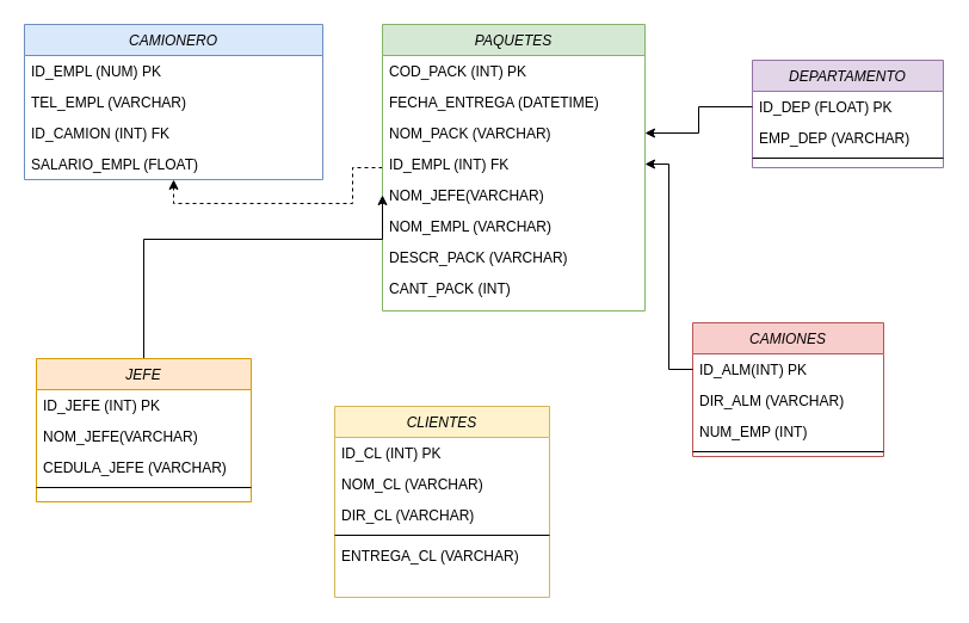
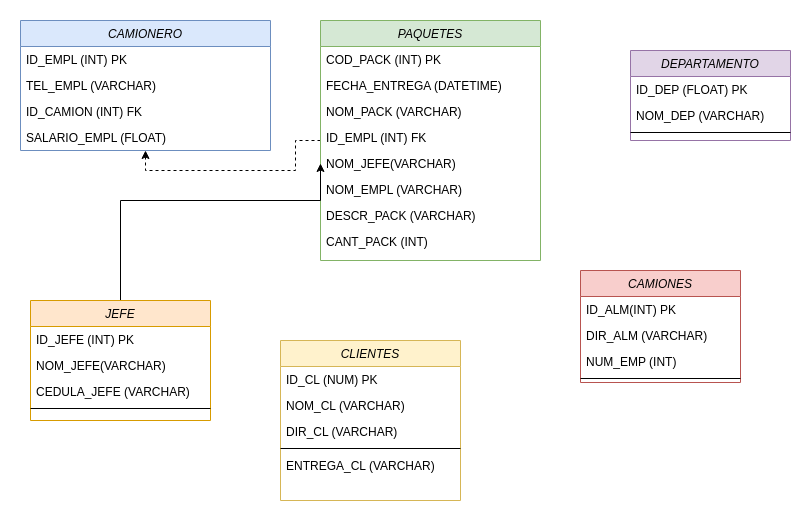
  <mxCell id="0" />
  <mxCell id="1" parent="0" />
  <mxCell id="2" value="DEPARTAMENTO" style="swimlane;fontStyle=2;align=center;verticalAlign=top;childLayout=stackLayout;horizontal=1;startSize=26;horizontalStack=0;resizeParent=1;resizeLast=0;collapsible=1;marginBottom=0;rounded=0;shadow=0;strokeWidth=1;fillColor=#e1d5e7;strokeColor=#9673a6;" parent="1" vertex="1"><mxGeometry x="630" y="50" width="160" height="90" as="geometry"><mxRectangle x="230" y="140" width="160" height="26" as="alternateBounds" /></mxGeometry></mxCell>
  <mxCell id="3" value="ID_DEP (FLOAT) PK" style="text;align=left;verticalAlign=top;spacingLeft=4;spacingRight=4;overflow=hidden;rotatable=0;points=[[0,0.5],[1,0.5]];portConstraint=eastwest;" parent="2" vertex="1"><mxGeometry y="26" width="160" height="26" as="geometry" /></mxCell>
- <mxCell id="4" value="EMP_DEP (VARCHAR)" style="text;align=left;verticalAlign=top;spacingLeft=4;spacingRight=4;overflow=hidden;rotatable=0;points=[[0,0.5],[1,0.5]];portConstraint=eastwest;rounded=0;shadow=0;html=0;" parent="2" vertex="1"><mxGeometry y="52" width="160" height="26" as="geometry" /></mxCell>
+ <mxCell id="4" value="NOM_DEP (VARCHAR)" style="text;align=left;verticalAlign=top;spacingLeft=4;spacingRight=4;overflow=hidden;rotatable=0;points=[[0,0.5],[1,0.5]];portConstraint=eastwest;rounded=0;shadow=0;html=0;" parent="2" vertex="1"><mxGeometry y="52" width="160" height="26" as="geometry" /></mxCell>
  <mxCell id="5" value="" style="line;html=1;strokeWidth=1;align=left;verticalAlign=middle;spacingTop=-1;spacingLeft=3;spacingRight=3;rotatable=0;labelPosition=right;points=[];portConstraint=eastwest;" parent="2" vertex="1"><mxGeometry y="78" width="160" height="8" as="geometry" /></mxCell>
  <mxCell id="6" value="CLIENTES" style="swimlane;fontStyle=2;align=center;verticalAlign=top;childLayout=stackLayout;horizontal=1;startSize=26;horizontalStack=0;resizeParent=1;resizeLast=0;collapsible=1;marginBottom=0;rounded=0;shadow=0;strokeWidth=1;fillColor=#fff2cc;strokeColor=#d6b656;" parent="1" vertex="1"><mxGeometry x="280" y="340" width="180" height="160" as="geometry"><mxRectangle x="230" y="140" width="160" height="26" as="alternateBounds" /></mxGeometry></mxCell>
- <mxCell id="7" value="ID_CL (INT) PK " style="text;align=left;verticalAlign=top;spacingLeft=4;spacingRight=4;overflow=hidden;rotatable=0;points=[[0,0.5],[1,0.5]];portConstraint=eastwest;" parent="6" vertex="1"><mxGeometry y="26" width="180" height="26" as="geometry" /></mxCell>
+ <mxCell id="7" value="ID_CL (NUM) PK " style="text;align=left;verticalAlign=top;spacingLeft=4;spacingRight=4;overflow=hidden;rotatable=0;points=[[0,0.5],[1,0.5]];portConstraint=eastwest;" parent="6" vertex="1"><mxGeometry y="26" width="180" height="26" as="geometry" /></mxCell>
  <mxCell id="8" value="NOM_CL (VARCHAR)" style="text;align=left;verticalAlign=top;spacingLeft=4;spacingRight=4;overflow=hidden;rotatable=0;points=[[0,0.5],[1,0.5]];portConstraint=eastwest;rounded=0;shadow=0;html=0;" parent="6" vertex="1"><mxGeometry y="52" width="180" height="26" as="geometry" /></mxCell>
  <mxCell id="9" value="DIR_CL (VARCHAR)" style="text;align=left;verticalAlign=top;spacingLeft=4;spacingRight=4;overflow=hidden;rotatable=0;points=[[0,0.5],[1,0.5]];portConstraint=eastwest;rounded=0;shadow=0;html=0;" parent="6" vertex="1"><mxGeometry y="78" width="180" height="26" as="geometry" /></mxCell>
  <mxCell id="10" value="" style="line;html=1;strokeWidth=1;align=left;verticalAlign=middle;spacingTop=-1;spacingLeft=3;spacingRight=3;rotatable=0;labelPosition=right;points=[];portConstraint=eastwest;" parent="6" vertex="1"><mxGeometry y="104" width="180" height="8" as="geometry" /></mxCell>
  <mxCell id="11" value="ENTREGA_CL (VARCHAR)" style="text;align=left;verticalAlign=top;spacingLeft=4;spacingRight=4;overflow=hidden;rotatable=0;points=[[0,0.5],[1,0.5]];portConstraint=eastwest;rounded=0;shadow=0;html=0;" vertex="1" parent="6"><mxGeometry y="112" width="180" height="26" as="geometry" /></mxCell>
  <mxCell id="12" style="edgeStyle=orthogonalEdgeStyle;rounded=0;orthogonalLoop=1;jettySize=auto;html=1;entryX=0.5;entryY=1;entryDx=0;entryDy=0;dashed=1;" parent="1" source="13" target="33" edge="1"><mxGeometry relative="1" as="geometry" /></mxCell>
  <mxCell id="13" value="PAQUETES" style="swimlane;fontStyle=2;align=center;verticalAlign=top;childLayout=stackLayout;horizontal=1;startSize=26;horizontalStack=0;resizeParent=1;resizeLast=0;collapsible=1;marginBottom=0;rounded=0;shadow=0;strokeWidth=1;fillColor=#d5e8d4;strokeColor=#82b366;" parent="1" vertex="1"><mxGeometry x="320" y="20" width="220" height="240" as="geometry"><mxRectangle x="230" y="140" width="160" height="26" as="alternateBounds" /></mxGeometry></mxCell>
  <mxCell id="14" value="COD_PACK (INT) PK" style="text;align=left;verticalAlign=top;spacingLeft=4;spacingRight=4;overflow=hidden;rotatable=0;points=[[0,0.5],[1,0.5]];portConstraint=eastwest;" parent="13" vertex="1"><mxGeometry y="26" width="220" height="26" as="geometry" /></mxCell>
  <mxCell id="15" value="FECHA_ENTREGA (DATETIME)" style="text;align=left;verticalAlign=top;spacingLeft=4;spacingRight=4;overflow=hidden;rotatable=0;points=[[0,0.5],[1,0.5]];portConstraint=eastwest;rounded=0;shadow=0;html=0;" parent="13" vertex="1"><mxGeometry y="52" width="220" height="26" as="geometry" /></mxCell>
  <mxCell id="16" value="NOM_PACK (VARCHAR)" style="text;align=left;verticalAlign=top;spacingLeft=4;spacingRight=4;overflow=hidden;rotatable=0;points=[[0,0.5],[1,0.5]];portConstraint=eastwest;rounded=0;shadow=0;html=0;" parent="13" vertex="1"><mxGeometry y="78" width="220" height="26" as="geometry" /></mxCell>
  <mxCell id="17" value="ID_EMPL (INT) FK " style="text;align=left;verticalAlign=top;spacingLeft=4;spacingRight=4;overflow=hidden;rotatable=0;points=[[0,0.5],[1,0.5]];portConstraint=eastwest;" parent="13" vertex="1"><mxGeometry y="104" width="220" height="26" as="geometry" /></mxCell>
  <mxCell id="18" value="NOM_JEFE(VARCHAR)" style="text;align=left;verticalAlign=top;spacingLeft=4;spacingRight=4;overflow=hidden;rotatable=0;points=[[0,0.5],[1,0.5]];portConstraint=eastwest;rounded=0;shadow=0;html=0;" parent="13" vertex="1"><mxGeometry y="130" width="220" height="26" as="geometry" /></mxCell>
  <mxCell id="19" value="NOM_EMPL (VARCHAR)" style="text;align=left;verticalAlign=top;spacingLeft=4;spacingRight=4;overflow=hidden;rotatable=0;points=[[0,0.5],[1,0.5]];portConstraint=eastwest;rounded=0;shadow=0;html=0;" parent="13" vertex="1"><mxGeometry y="156" width="220" height="26" as="geometry" /></mxCell>
  <mxCell id="20" value="DESCR_PACK (VARCHAR)" style="text;align=left;verticalAlign=top;spacingLeft=4;spacingRight=4;overflow=hidden;rotatable=0;points=[[0,0.5],[1,0.5]];portConstraint=eastwest;rounded=0;shadow=0;html=0;" parent="13" vertex="1"><mxGeometry y="182" width="220" height="26" as="geometry" /></mxCell>
  <mxCell id="21" value="CANT_PACK (INT)" style="text;align=left;verticalAlign=top;spacingLeft=4;spacingRight=4;overflow=hidden;rotatable=0;points=[[0,0.5],[1,0.5]];portConstraint=eastwest;rounded=0;shadow=0;html=0;" parent="13" vertex="1"><mxGeometry y="208" width="220" height="26" as="geometry" /></mxCell>
  <mxCell id="22" value="CAMIONES" style="swimlane;fontStyle=2;align=center;verticalAlign=top;childLayout=stackLayout;horizontal=1;startSize=26;horizontalStack=0;resizeParent=1;resizeLast=0;collapsible=1;marginBottom=0;rounded=0;shadow=0;strokeWidth=1;fillColor=#f8cecc;strokeColor=#b85450;" parent="1" vertex="1"><mxGeometry x="580" y="270" width="160" height="112" as="geometry"><mxRectangle x="230" y="140" width="160" height="26" as="alternateBounds" /></mxGeometry></mxCell>
  <mxCell id="23" value="ID_ALM(INT) PK " style="text;align=left;verticalAlign=top;spacingLeft=4;spacingRight=4;overflow=hidden;rotatable=0;points=[[0,0.5],[1,0.5]];portConstraint=eastwest;" parent="22" vertex="1"><mxGeometry y="26" width="160" height="26" as="geometry" /></mxCell>
  <mxCell id="24" value="DIR_ALM (VARCHAR)" style="text;align=left;verticalAlign=top;spacingLeft=4;spacingRight=4;overflow=hidden;rotatable=0;points=[[0,0.5],[1,0.5]];portConstraint=eastwest;rounded=0;shadow=0;html=0;" parent="22" vertex="1"><mxGeometry y="52" width="160" height="26" as="geometry" /></mxCell>
  <mxCell id="25" value="NUM_EMP (INT)" style="text;align=left;verticalAlign=top;spacingLeft=4;spacingRight=4;overflow=hidden;rotatable=0;points=[[0,0.5],[1,0.5]];portConstraint=eastwest;rounded=0;shadow=0;html=0;" parent="22" vertex="1"><mxGeometry y="78" width="160" height="26" as="geometry" /></mxCell>
  <mxCell id="26" value="" style="line;html=1;strokeWidth=1;align=left;verticalAlign=middle;spacingTop=-1;spacingLeft=3;spacingRight=3;rotatable=0;labelPosition=right;points=[];portConstraint=eastwest;" parent="22" vertex="1"><mxGeometry y="104" width="160" height="8" as="geometry" /></mxCell>
  <mxCell id="27" style="edgeStyle=orthogonalEdgeStyle;rounded=0;orthogonalLoop=1;jettySize=auto;html=1;entryX=0;entryY=0.5;entryDx=0;entryDy=0;" parent="1" source="28" target="18" edge="1"><mxGeometry relative="1" as="geometry"><Array as="points"><mxPoint x="120" y="200" /><mxPoint x="320" y="200" /></Array></mxGeometry></mxCell>
  <mxCell id="28" value="JEFE" style="swimlane;fontStyle=2;align=center;verticalAlign=top;childLayout=stackLayout;horizontal=1;startSize=26;horizontalStack=0;resizeParent=1;resizeLast=0;collapsible=1;marginBottom=0;rounded=0;shadow=0;strokeWidth=1;fillColor=#ffe6cc;strokeColor=#d79b00;" parent="1" vertex="1"><mxGeometry x="30" y="300" width="180" height="120" as="geometry"><mxRectangle x="230" y="140" width="160" height="26" as="alternateBounds" /></mxGeometry></mxCell>
  <mxCell id="29" value="ID_JEFE (INT) PK " style="text;align=left;verticalAlign=top;spacingLeft=4;spacingRight=4;overflow=hidden;rotatable=0;points=[[0,0.5],[1,0.5]];portConstraint=eastwest;" parent="28" vertex="1"><mxGeometry y="26" width="180" height="26" as="geometry" /></mxCell>
  <mxCell id="30" value="NOM_JEFE(VARCHAR)" style="text;align=left;verticalAlign=top;spacingLeft=4;spacingRight=4;overflow=hidden;rotatable=0;points=[[0,0.5],[1,0.5]];portConstraint=eastwest;rounded=0;shadow=0;html=0;" parent="28" vertex="1"><mxGeometry y="52" width="180" height="26" as="geometry" /></mxCell>
  <mxCell id="31" value="CEDULA_JEFE (VARCHAR)" style="text;align=left;verticalAlign=top;spacingLeft=4;spacingRight=4;overflow=hidden;rotatable=0;points=[[0,0.5],[1,0.5]];portConstraint=eastwest;rounded=0;shadow=0;html=0;" parent="28" vertex="1"><mxGeometry y="78" width="180" height="26" as="geometry" /></mxCell>
  <mxCell id="32" value="" style="line;html=1;strokeWidth=1;align=left;verticalAlign=middle;spacingTop=-1;spacingLeft=3;spacingRight=3;rotatable=0;labelPosition=right;points=[];portConstraint=eastwest;" parent="28" vertex="1"><mxGeometry y="104" width="180" height="8" as="geometry" /></mxCell>
  <mxCell id="33" value="CAMIONERO" style="swimlane;fontStyle=2;align=center;verticalAlign=top;childLayout=stackLayout;horizontal=1;startSize=26;horizontalStack=0;resizeParent=1;resizeLast=0;collapsible=1;marginBottom=0;rounded=0;shadow=0;strokeWidth=1;fillColor=#dae8fc;strokeColor=#6c8ebf;" parent="1" vertex="1"><mxGeometry x="20" y="20" width="250" height="130" as="geometry"><mxRectangle x="230" y="140" width="160" height="26" as="alternateBounds" /></mxGeometry></mxCell>
- <mxCell id="34" value="ID_EMPL (NUM) PK" style="text;align=left;verticalAlign=top;spacingLeft=4;spacingRight=4;overflow=hidden;rotatable=0;points=[[0,0.5],[1,0.5]];portConstraint=eastwest;" parent="33" vertex="1"><mxGeometry y="26" width="250" height="26" as="geometry" /></mxCell>
+ <mxCell id="34" value="ID_EMPL (INT) PK" style="text;align=left;verticalAlign=top;spacingLeft=4;spacingRight=4;overflow=hidden;rotatable=0;points=[[0,0.5],[1,0.5]];portConstraint=eastwest;" parent="33" vertex="1"><mxGeometry y="26" width="250" height="26" as="geometry" /></mxCell>
  <mxCell id="35" value="TEL_EMPL (VARCHAR)" style="text;align=left;verticalAlign=top;spacingLeft=4;spacingRight=4;overflow=hidden;rotatable=0;points=[[0,0.5],[1,0.5]];portConstraint=eastwest;rounded=0;shadow=0;html=0;" parent="33" vertex="1"><mxGeometry y="52" width="250" height="26" as="geometry" /></mxCell>
  <mxCell id="36" value="ID_CAMION (INT) FK" style="text;align=left;verticalAlign=top;spacingLeft=4;spacingRight=4;overflow=hidden;rotatable=0;points=[[0,0.5],[1,0.5]];portConstraint=eastwest;rounded=0;shadow=0;html=0;" parent="33" vertex="1"><mxGeometry y="78" width="250" height="26" as="geometry" /></mxCell>
  <mxCell id="37" value="SALARIO_EMPL (FLOAT)  " style="text;align=left;verticalAlign=top;spacingLeft=4;spacingRight=4;overflow=hidden;rotatable=0;points=[[0,0.5],[1,0.5]];portConstraint=eastwest;" parent="33" vertex="1"><mxGeometry y="104" width="250" height="26" as="geometry" /></mxCell>
- <mxCell id="38" style="edgeStyle=orthogonalEdgeStyle;rounded=0;orthogonalLoop=1;jettySize=auto;html=1;entryX=1;entryY=0.5;entryDx=0;entryDy=0;" parent="1" source="23" target="17" edge="1"><mxGeometry relative="1" as="geometry" /></mxCell>
- <mxCell id="39" style="edgeStyle=orthogonalEdgeStyle;rounded=0;orthogonalLoop=1;jettySize=auto;html=1;entryX=1;entryY=0.5;entryDx=0;entryDy=0;" parent="1" source="3" target="16" edge="1"><mxGeometry relative="1" as="geometry" /></mxCell>
